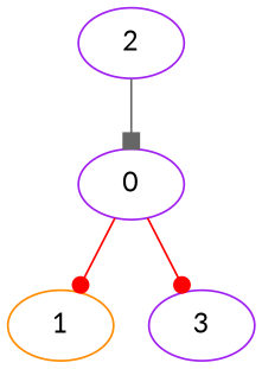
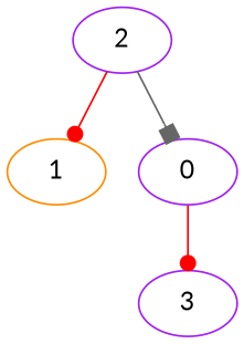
  digraph {
    fontname=Lato
    node [Weight=2 color=purple fontname=Lato]
    edge [Weight=1 arrowhead=dot color=red fontname=Lato]
    1 [color=darkorange]
    0 [Weight=4]
    2
    3
-   0 -> 1
+   2 -> 1
    0 -> 3 [Weight=3]
    2 -> 0 [arrowhead=box color=gray40]
  }
